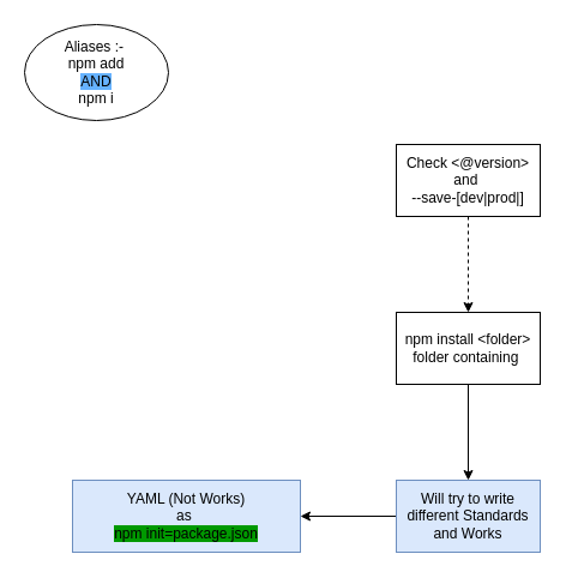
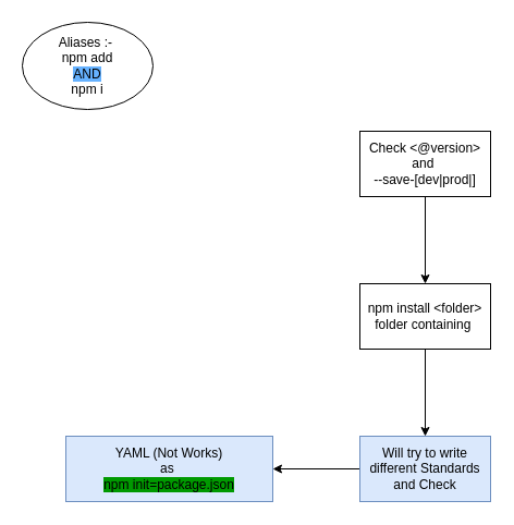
  <mxCell id="0" />
  <mxCell id="1" parent="0" />
- <mxCell id="2" value="" style="edgeStyle=orthogonalEdgeStyle;rounded=0;orthogonalLoop=1;jettySize=auto;html=1;dashed=1;" parent="1" source="3" target="5" edge="1"><mxGeometry relative="1" as="geometry" /></mxCell>
+ <mxCell id="2" value="" style="edgeStyle=orthogonalEdgeStyle;rounded=0;orthogonalLoop=1;jettySize=auto;html=1;" parent="1" source="3" target="5" edge="1"><mxGeometry relative="1" as="geometry" /></mxCell>
  <mxCell id="3" value="Check &amp;lt;@version&amp;gt; and&amp;nbsp;&lt;div&gt;--save-[dev|prod|]&lt;/div&gt;" style="rounded=0;whiteSpace=wrap;html=1;" parent="1" vertex="1"><mxGeometry x="330" y="120" width="120" height="60" as="geometry" /></mxCell>
  <mxCell id="4" value="" style="edgeStyle=orthogonalEdgeStyle;rounded=0;orthogonalLoop=1;jettySize=auto;html=1;" parent="1" source="5" target="7" edge="1"><mxGeometry relative="1" as="geometry" /></mxCell>
  <mxCell id="5" value="npm install &amp;lt;folder&amp;gt;&lt;div&gt;folder containing&amp;nbsp;&lt;/div&gt;" style="rounded=0;whiteSpace=wrap;html=1;" parent="1" vertex="1"><mxGeometry x="330" y="260" width="120" height="60" as="geometry" /></mxCell>
  <mxCell id="6" value="" style="edgeStyle=orthogonalEdgeStyle;rounded=0;orthogonalLoop=1;jettySize=auto;html=1;" parent="1" source="7" target="8" edge="1"><mxGeometry relative="1" as="geometry" /></mxCell>
- <mxCell id="7" value="Will try to write different Standards and Works" style="rounded=0;whiteSpace=wrap;html=1;fillColor=#dae8fc;strokeColor=#6c8ebf;" parent="1" vertex="1"><mxGeometry x="330" y="400" width="120" height="60" as="geometry" /></mxCell>
+ <mxCell id="7" value="Will try to write different Standards and Check" style="rounded=0;whiteSpace=wrap;html=1;fillColor=#dae8fc;strokeColor=#6c8ebf;" parent="1" vertex="1"><mxGeometry x="330" y="400" width="120" height="60" as="geometry" /></mxCell>
  <mxCell id="8" value="YAML (Not Works)&lt;div&gt;as&amp;nbsp;&lt;/div&gt;&lt;div&gt;&lt;span style=&quot;background-color: rgb(0, 153, 0);&quot;&gt;npm init=package.json&lt;/span&gt;&lt;/div&gt;" style="whiteSpace=wrap;html=1;fillColor=#dae8fc;strokeColor=#6c8ebf;rounded=0;" parent="1" vertex="1"><mxGeometry x="60" y="400" width="190" height="60" as="geometry" /></mxCell>
  <mxCell id="9" value="Aliases :-&amp;nbsp;&lt;div&gt;npm add&lt;/div&gt;&lt;div&gt;&lt;span style=&quot;background-color: rgb(102, 178, 255);&quot;&gt;AND&lt;/span&gt;&lt;/div&gt;&lt;div&gt;&lt;span style=&quot;background-color: rgb(255, 255, 255);&quot;&gt;npm i&lt;/span&gt;&lt;/div&gt;" style="ellipse;whiteSpace=wrap;html=1;" parent="1" vertex="1"><mxGeometry x="20" y="20" width="120" height="80" as="geometry" /></mxCell>
